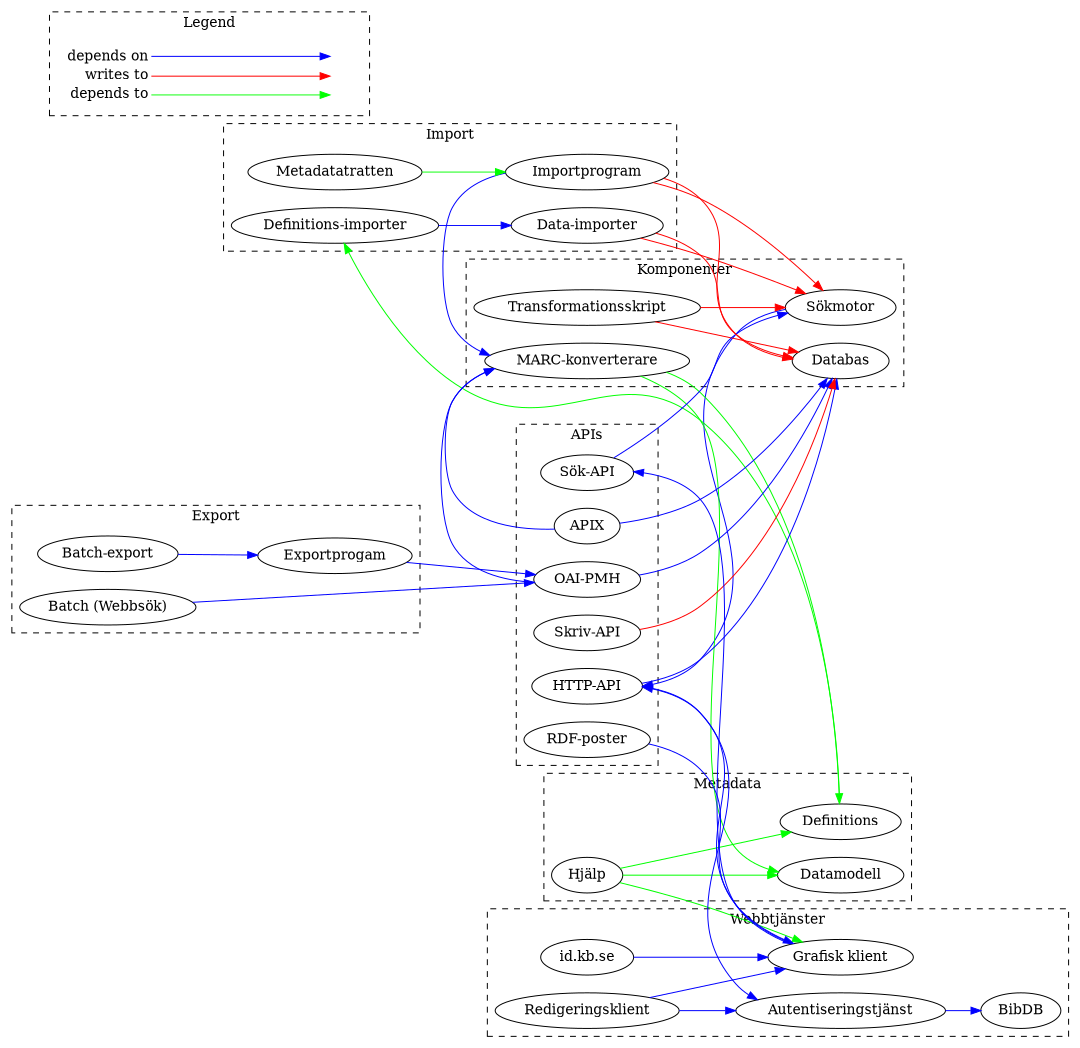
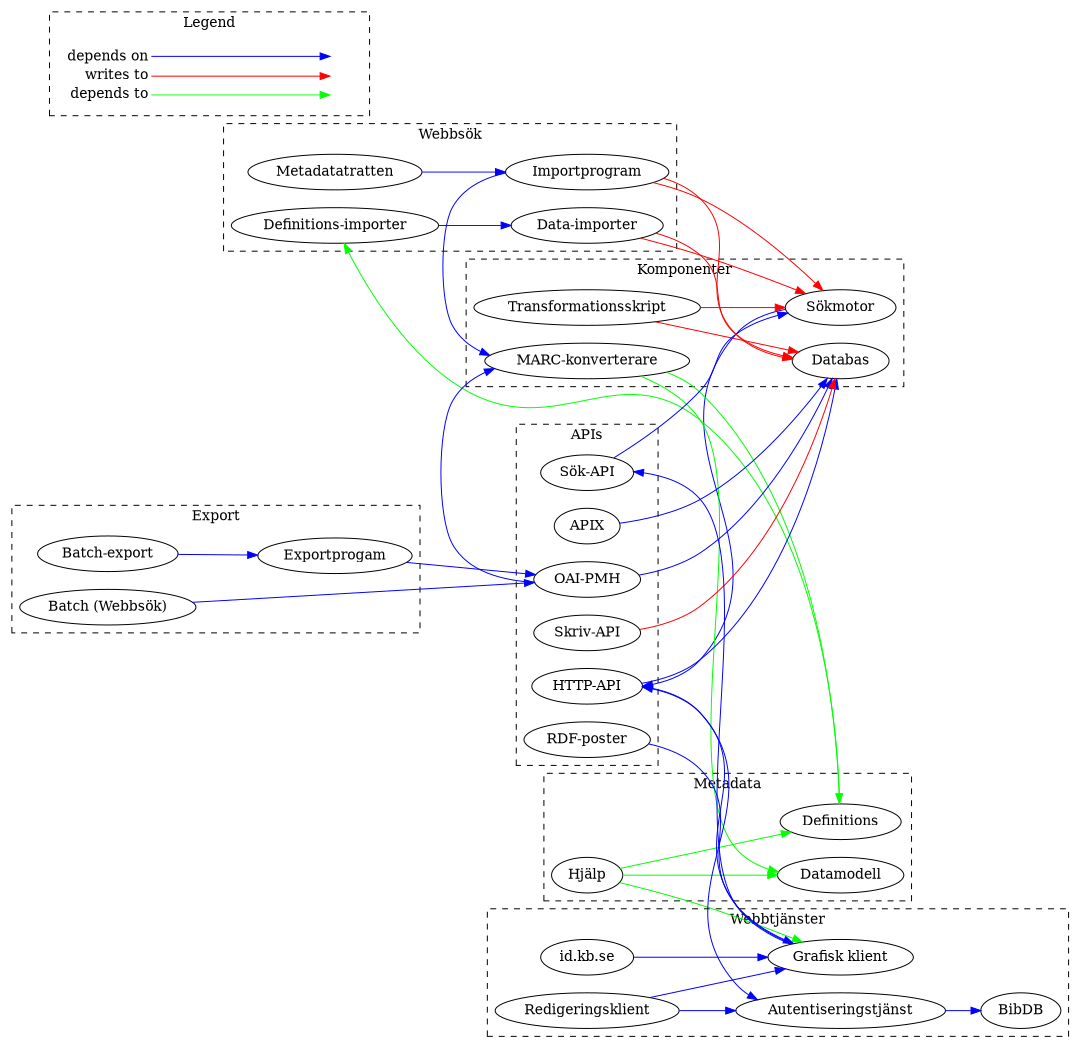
  digraph {
    rankdir=LR
    edge [color=blue]
    n1 [label=Databas]
    n2 [label="Sökmotor"]
    n3 [label="MARC-konverterare"]
    n4 [label=Transformationsskript]
    n5 [label=Definitions]
    n6 [label=Datamodell]
    n7 [label="Hjälp"]
    n8 [label=APIX]
    n9 [label="HTTP-API"]
    n10 [label="OAI-PMH"]
    n11 [label="Sök-API"]
    n12 [label="Skriv-API"]
    n13 [label="RDF-poster"]
    n14 [label="Definitions-importer"]
    n15 [label=Importprogram]
    n16 [label=Metadatatratten]
    n17 [label="Data-importer"]
    n18 [label="Batch-export"]
    n19 [label=Exportprogam]
    n20 [label="Batch (Webbsök)"]
    n21 [label="Grafisk klient"]
    n22 [label="Autentiseringstjänst"]
    n23 [label=Redigeringsklient]
    n24 [label="id.kb.se"]
    n25 [label=BibDB]
    n26 [label=<<table border="0" cellpadding="2" cellspacing="0" cellborder="0">             <tr><td align="right" port="i1">depends on</td></tr>             <tr><td align="right" port="i2">writes to</td></tr>             <tr><td align="right" port="i3">depends to</td></tr>             </table>> shape=plaintext]
    n27 [label=<<table border="0" cellpadding="2" cellspacing="0" cellborder="0">             <tr><td port="i1">&nbsp;</td></tr>             <tr><td port="i2">&nbsp;</td></tr>             <tr><td port="i3">&nbsp;</td></tr>             </table>> shape=plaintext]
    subgraph cluster_1 {
      label=Komponenter
      style=dashed
      n1
      n2
      n3
      n4
    }
    subgraph cluster_2 {
      label=Metadata
      style=dashed
      n5
      n6
      n7
    }
    subgraph cluster_3 {
      label=APIs
      style=dashed
      n8
      n9
      n10
      n11
      n12
      n13
    }
    subgraph cluster_4 {
-     label=Import
+     label="Webbsök"
      style=dashed
      n14
      n15
      n16
      n17
    }
    subgraph cluster_5 {
      label=Export
      style=dashed
      n18
      n19
      n20
    }
    subgraph cluster_6 {
      label="Webbtjänster"
      style=dashed
      n21
      n22
      n23
      n24
      n25
    }
    subgraph cluster_7 {
      label=Legend
      style=dashed
      n26
      n27
    }
    n2 -> n9
    n3 -> n5 [color=green]
    n3 -> n6 [color=green]
    n4 -> n1 [color=red]
    n4 -> n2 [color=red]
    n5 -> n14 [color=green]
    n7 -> n5 [color=green]
    n7 -> n6 [color=green]
    n7 -> n21 [color=green]
    n8 -> n1
-   n8 -> n3
    n9 -> n1
    n9 -> n22
    n10 -> n1
    n10 -> n3
    n11 -> n2
    n12 -> n1 [color=red]
    n13 -> n21
    n14 -> n17
    n15 -> n1 [color=red]
    n15 -> n2 [color=red]
    n15 -> n3
-   n16 -> n15 [color=green]
+   n16 -> n15
    n17 -> n1 [color=red]
    n17 -> n2 [color=red]
    n18 -> n19
    n19 -> n10
    n20 -> n10
    n21 -> n9
    n21 -> n11
    n22 -> n25
    n23 -> n21
    n23 -> n22
    n24 -> n21
    n26 -> n27 [clor=blue headport="i1:w" tailport="i1:e"]
    n26 -> n27 [color=red headport="i2:w" tailport="i2:e"]
    n26 -> n27 [color=green headport="i3:w" tailport="i3:e"]
  }
